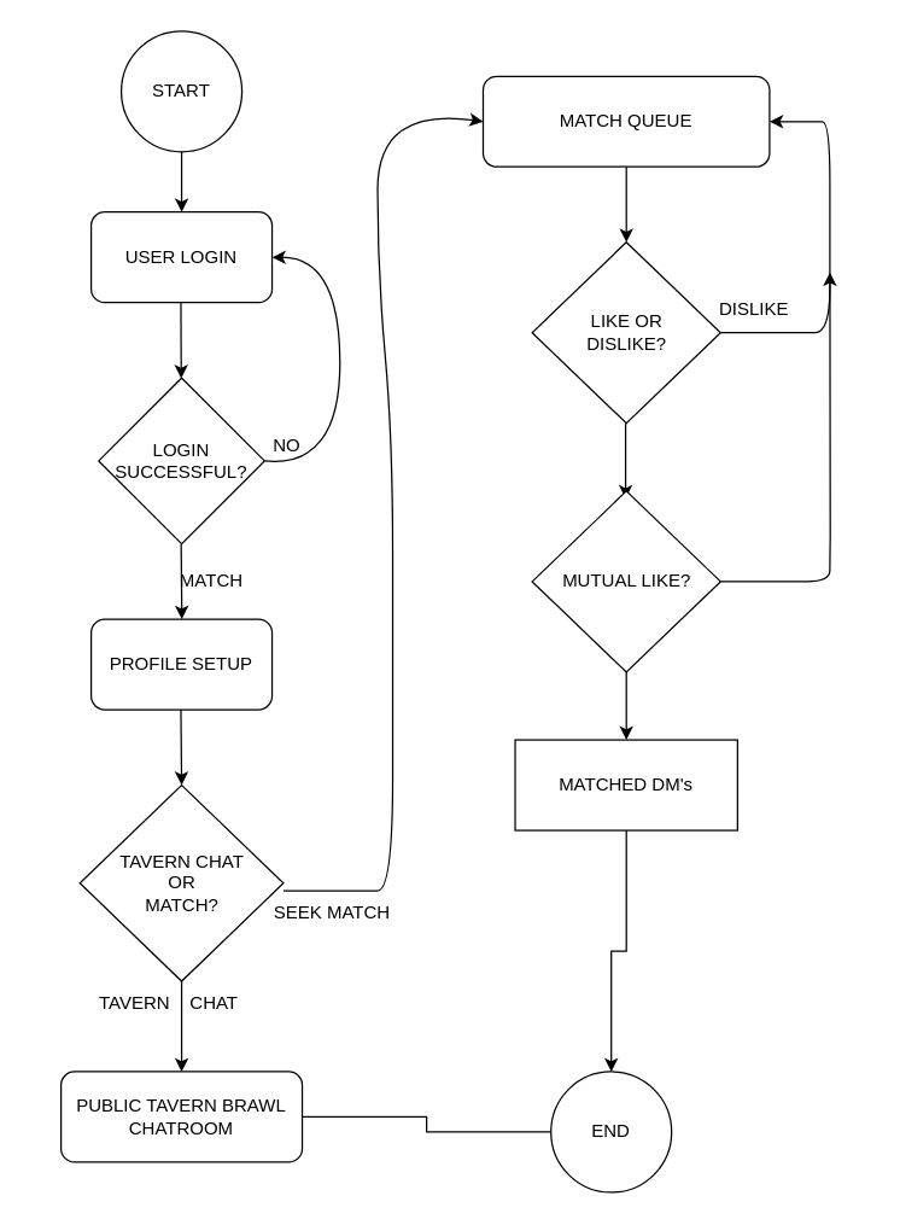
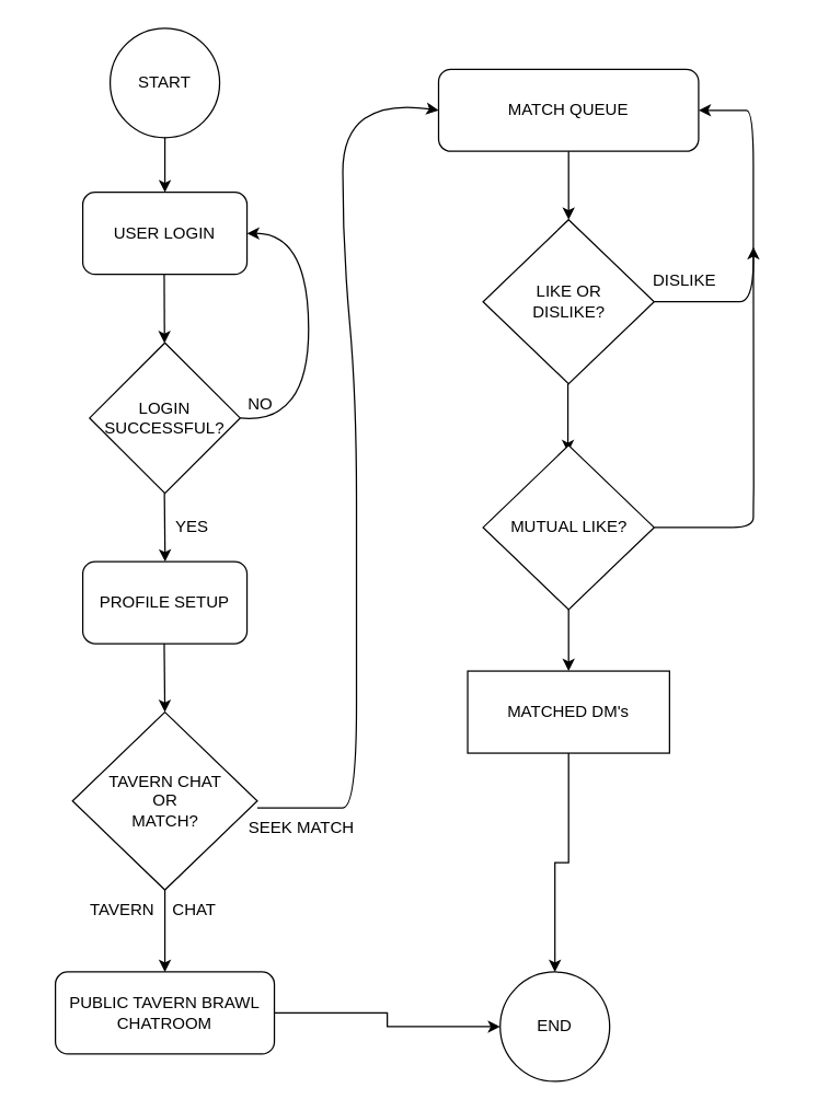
  <mxCell id="0" />
  <mxCell id="1" parent="0" />
  <mxCell id="2" value="START" style="ellipse;whiteSpace=wrap;html=1;aspect=fixed;" vertex="1" parent="1"><mxGeometry x="80" y="20" width="80" height="80" as="geometry" /></mxCell>
  <mxCell id="3" value="" style="endArrow=classic;html=1;rounded=0;exitX=0.5;exitY=1;exitDx=0;exitDy=0;" edge="1" parent="1" source="2"><mxGeometry width="50" height="50" relative="1" as="geometry"><mxPoint x="90" y="170" as="sourcePoint" /><mxPoint x="120" y="140" as="targetPoint" /></mxGeometry></mxCell>
  <mxCell id="4" value="USER LOGIN" style="rounded=1;whiteSpace=wrap;html=1;" vertex="1" parent="1"><mxGeometry x="60" y="140" width="120" height="60" as="geometry" /></mxCell>
  <mxCell id="5" value="" style="endArrow=classic;html=1;rounded=0;exitX=0.5;exitY=1;exitDx=0;exitDy=0;" edge="1" parent="1" target="6"><mxGeometry width="50" height="50" relative="1" as="geometry"><mxPoint x="119.5" y="200" as="sourcePoint" /><mxPoint x="119.5" y="240" as="targetPoint" /></mxGeometry></mxCell>
  <mxCell id="6" value="&lt;div&gt;LOGIN&lt;/div&gt;&lt;div&gt;SUCCESSFUL?&lt;/div&gt;" style="rhombus;whiteSpace=wrap;html=1;" vertex="1" parent="1"><mxGeometry x="65" y="250" width="110" height="110" as="geometry" /></mxCell>
  <mxCell id="7" value="" style="curved=1;endArrow=classic;html=1;rounded=0;entryX=1;entryY=0.5;entryDx=0;entryDy=0;exitX=1;exitY=0.5;exitDx=0;exitDy=0;" edge="1" parent="1" source="6" target="4"><mxGeometry width="50" height="50" relative="1" as="geometry"><mxPoint x="180" y="300" as="sourcePoint" /><mxPoint x="225" y="250" as="targetPoint" /><Array as="points"><mxPoint x="225" y="310" /><mxPoint x="225" y="170" /></Array></mxGeometry></mxCell>
  <mxCell id="8" value="PROFILE SETUP" style="rounded=1;whiteSpace=wrap;html=1;" vertex="1" parent="1"><mxGeometry x="60" y="410" width="120" height="60" as="geometry" /></mxCell>
  <mxCell id="9" value="" style="endArrow=classic;html=1;rounded=0;exitX=0.5;exitY=1;exitDx=0;exitDy=0;" edge="1" parent="1"><mxGeometry width="50" height="50" relative="1" as="geometry"><mxPoint x="119.66" y="360" as="sourcePoint" /><mxPoint x="120.16" y="410" as="targetPoint" /></mxGeometry></mxCell>
  <mxCell id="10" value="&lt;div&gt;TAVERN CHAT&lt;/div&gt;&lt;div&gt;OR&lt;/div&gt;&lt;div&gt;MATCH?&lt;/div&gt;" style="rhombus;whiteSpace=wrap;html=1;" vertex="1" parent="1"><mxGeometry x="52.5" y="520" width="135" height="130" as="geometry" /></mxCell>
  <mxCell id="11" value="" style="endArrow=classic;html=1;rounded=0;exitX=0.5;exitY=1;exitDx=0;exitDy=0;" edge="1" parent="1"><mxGeometry width="50" height="50" relative="1" as="geometry"><mxPoint x="119.5" y="470" as="sourcePoint" /><mxPoint x="120" y="520" as="targetPoint" /></mxGeometry></mxCell>
  <mxCell id="12" value="" style="endArrow=classic;html=1;rounded=0;" edge="1" parent="1" target="14"><mxGeometry width="50" height="50" relative="1" as="geometry"><mxPoint x="120" y="650" as="sourcePoint" /><mxPoint x="120" y="700" as="targetPoint" /></mxGeometry></mxCell>
- <mxCell id="13" style="edgeStyle=orthogonalEdgeStyle;rounded=0;orthogonalLoop=1;jettySize=auto;html=1;exitX=1;exitY=0.5;exitDx=0;exitDy=0;entryX=0;entryY=0.5;entryDx=0;entryDy=0;endArrow=none;" edge="1" parent="1" source="14" target="31"><mxGeometry relative="1" as="geometry" /></mxCell>
+ <mxCell id="13" style="edgeStyle=orthogonalEdgeStyle;rounded=0;orthogonalLoop=1;jettySize=auto;html=1;exitX=1;exitY=0.5;exitDx=0;exitDy=0;entryX=0;entryY=0.5;entryDx=0;entryDy=0;" edge="1" parent="1" source="14" target="31"><mxGeometry relative="1" as="geometry" /></mxCell>
  <mxCell id="14" value="&lt;div&gt;PUBLIC TAVERN BRAWL&lt;/div&gt;&lt;div&gt;CHATROOM&lt;/div&gt;" style="rounded=1;whiteSpace=wrap;html=1;" vertex="1" parent="1"><mxGeometry x="40" y="710" width="160" height="60" as="geometry" /></mxCell>
  <mxCell id="15" value="" style="curved=1;endArrow=classic;html=1;rounded=0;" edge="1" parent="1"><mxGeometry width="50" height="50" relative="1" as="geometry"><mxPoint x="187.5" y="590" as="sourcePoint" /><mxPoint x="320" y="80" as="targetPoint" /><Array as="points"><mxPoint x="240" y="590" /><mxPoint x="260" y="590" /><mxPoint x="260" y="440" /><mxPoint x="260" y="290" /><mxPoint x="250" y="180" /><mxPoint x="250" y="70" /></Array></mxGeometry></mxCell>
  <mxCell id="16" value="SEEK MATCH" style="text;html=1;align=center;verticalAlign=middle;whiteSpace=wrap;rounded=0;" vertex="1" parent="1"><mxGeometry x="160" y="590" width="120" height="30" as="geometry" /></mxCell>
  <mxCell id="17" value="TAVERN&amp;nbsp; &amp;nbsp; CHAT&amp;nbsp;&amp;nbsp;" style="text;html=1;align=center;verticalAlign=middle;whiteSpace=wrap;rounded=0;" vertex="1" parent="1"><mxGeometry x="20" y="650" width="190" height="30" as="geometry" /></mxCell>
  <mxCell id="18" value="NO" style="text;html=1;align=center;verticalAlign=middle;whiteSpace=wrap;rounded=0;" vertex="1" parent="1"><mxGeometry x="160" y="280" width="60" height="30" as="geometry" /></mxCell>
- <mxCell id="19" value="MATCH" style="text;html=1;align=center;verticalAlign=middle;whiteSpace=wrap;rounded=0;" vertex="1" parent="1"><mxGeometry x="110" y="370" width="60" height="30" as="geometry" /></mxCell>
+ <mxCell id="19" value="YES" style="text;html=1;align=center;verticalAlign=middle;whiteSpace=wrap;rounded=0;" vertex="1" parent="1"><mxGeometry x="110" y="370" width="60" height="30" as="geometry" /></mxCell>
  <mxCell id="20" value="MATCH QUEUE" style="rounded=1;whiteSpace=wrap;html=1;" vertex="1" parent="1"><mxGeometry x="320" y="50" width="190" height="60" as="geometry" /></mxCell>
  <mxCell id="21" value="" style="endArrow=classic;html=1;rounded=0;exitX=0.5;exitY=1;exitDx=0;exitDy=0;" edge="1" parent="1" source="20" target="22"><mxGeometry width="50" height="50" relative="1" as="geometry"><mxPoint x="425" y="240" as="sourcePoint" /><mxPoint x="415" y="200" as="targetPoint" /></mxGeometry></mxCell>
  <mxCell id="22" value="&lt;div&gt;LIKE OR&lt;/div&gt;&lt;div&gt;DISLIKE?&lt;/div&gt;" style="rhombus;whiteSpace=wrap;html=1;" vertex="1" parent="1"><mxGeometry x="352.5" y="160" width="125" height="120" as="geometry" /></mxCell>
  <mxCell id="23" value="" style="curved=1;endArrow=classic;html=1;rounded=0;entryX=1;entryY=0.5;entryDx=0;entryDy=0;" edge="1" parent="1" target="20"><mxGeometry width="50" height="50" relative="1" as="geometry"><mxPoint x="477.5" y="220" as="sourcePoint" /><mxPoint x="527.5" y="170" as="targetPoint" /><Array as="points"><mxPoint x="530" y="220" /><mxPoint x="550" y="220" /><mxPoint x="550" y="160" /><mxPoint x="550" y="80" /><mxPoint x="540" y="80" /></Array></mxGeometry></mxCell>
  <mxCell id="24" value="DISLIKE" style="text;html=1;align=center;verticalAlign=middle;whiteSpace=wrap;rounded=0;" vertex="1" parent="1"><mxGeometry x="425" y="190" width="150" height="30" as="geometry" /></mxCell>
  <mxCell id="25" value="" style="endArrow=classic;html=1;rounded=0;exitX=0.5;exitY=1;exitDx=0;exitDy=0;" edge="1" parent="1"><mxGeometry width="50" height="50" relative="1" as="geometry"><mxPoint x="414.5" y="280" as="sourcePoint" /><mxPoint x="414.5" y="330" as="targetPoint" /></mxGeometry></mxCell>
  <mxCell id="26" value="MUTUAL LIKE?" style="rhombus;whiteSpace=wrap;html=1;" vertex="1" parent="1"><mxGeometry x="352.5" y="325" width="125" height="120" as="geometry" /></mxCell>
  <mxCell id="27" value="" style="curved=1;endArrow=classic;html=1;rounded=0;exitX=1;exitY=0.5;exitDx=0;exitDy=0;" edge="1" parent="1" source="26"><mxGeometry width="50" height="50" relative="1" as="geometry"><mxPoint x="490" y="385" as="sourcePoint" /><mxPoint x="550" y="180" as="targetPoint" /><Array as="points"><mxPoint x="520" y="385" /><mxPoint x="550" y="385" /><mxPoint x="550" y="370" /><mxPoint x="550.5" y="340" /></Array></mxGeometry></mxCell>
  <mxCell id="28" value="" style="endArrow=classic;html=1;rounded=0;exitX=0.5;exitY=1;exitDx=0;exitDy=0;" edge="1" parent="1" source="26"><mxGeometry width="50" height="50" relative="1" as="geometry"><mxPoint x="290" y="390" as="sourcePoint" /><mxPoint x="415" y="490" as="targetPoint" /></mxGeometry></mxCell>
  <mxCell id="29" style="edgeStyle=orthogonalEdgeStyle;rounded=0;orthogonalLoop=1;jettySize=auto;html=1;exitX=0.5;exitY=1;exitDx=0;exitDy=0;entryX=0.5;entryY=0;entryDx=0;entryDy=0;" edge="1" parent="1" source="30" target="31"><mxGeometry relative="1" as="geometry" /></mxCell>
  <mxCell id="30" value="MATCHED DM's" style="rounded=0;whiteSpace=wrap;html=1;" vertex="1" parent="1"><mxGeometry x="341.25" y="490" width="147.5" height="60" as="geometry" /></mxCell>
  <mxCell id="31" value="END" style="ellipse;whiteSpace=wrap;html=1;aspect=fixed;" vertex="1" parent="1"><mxGeometry x="365" y="710" width="80" height="80" as="geometry" /></mxCell>
